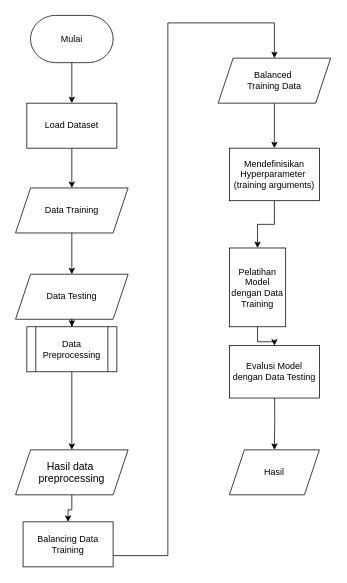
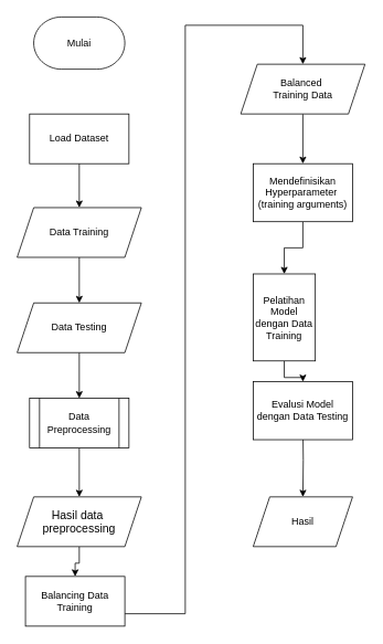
  <mxCell id="0" />
  <mxCell id="1" parent="0" />
  <mxCell id="2" value="" style="edgeStyle=orthogonalEdgeStyle;rounded=0;orthogonalLoop=1;jettySize=auto;html=1;" edge="1" parent="1" source="3" target="9"><mxGeometry relative="1" as="geometry" /></mxCell>
  <mxCell id="3" value="Data Training&lt;span style=&quot;color: rgba(0, 0, 0, 0); font-family: monospace; font-size: 0px; text-align: start; text-wrap: nowrap;&quot;&gt;%3CmxGraphModel%3E%3Croot%3E%3CmxCell%20id%3D%220%22%2F%3E%3CmxCell%20id%3D%221%22%20parent%3D%220%22%2F%3E%3CmxCell%20id%3D%222%22%20value%3D%22Perancangan%20model%26lt%3Bdiv%26gt%3B(menentukan%20hyperparameter)%26lt%3B%2Fdiv%26gt%3B%22%20style%3D%22rounded%3D0%3BwhiteSpace%3Dwrap%3Bhtml%3D1%3B%22%20vertex%3D%221%22%20parent%3D%221%22%3E%3CmxGeometry%20x%3D%22-780%22%20y%3D%22364.5%22%20width%3D%22120%22%20height%3D%2260%22%20as%3D%22geometry%22%2F%3E%3C%2FmxCell%3E%3C%2Froot%3E%3C%2FmxGraphModel%3E&lt;/span&gt;" style="shape=parallelogram;perimeter=parallelogramPerimeter;whiteSpace=wrap;html=1;fixedSize=1;" parent="1" vertex="1"><mxGeometry x="20" y="250" width="150" height="60" as="geometry" /></mxCell>
- <mxCell id="4" value="" style="edgeStyle=orthogonalEdgeStyle;rounded=0;orthogonalLoop=1;jettySize=auto;html=1;" parent="1" source="5" target="7" edge="1"><mxGeometry relative="1" as="geometry" /></mxCell>
  <mxCell id="5" value="Mulai" style="fixedSize=1;html=1;shape=mxgraph.flowchart.terminator;whiteSpace=wrap;" parent="1" vertex="1"><mxGeometry x="40" y="20" width="110" height="63" as="geometry" /></mxCell>
  <mxCell id="6" style="edgeStyle=orthogonalEdgeStyle;rounded=0;orthogonalLoop=1;jettySize=auto;html=1;" parent="1" source="7" target="3" edge="1"><mxGeometry relative="1" as="geometry" /></mxCell>
  <mxCell id="7" value="Load Dataset" style="rounded=0;whiteSpace=wrap;html=1;" parent="1" vertex="1"><mxGeometry x="35" y="137" width="120" height="60" as="geometry" /></mxCell>
  <mxCell id="8" value="" style="edgeStyle=orthogonalEdgeStyle;rounded=0;orthogonalLoop=1;jettySize=auto;html=1;" edge="1" parent="1" source="9" target="23"><mxGeometry relative="1" as="geometry" /></mxCell>
  <mxCell id="9" value="Data Testing" style="shape=parallelogram;perimeter=parallelogramPerimeter;whiteSpace=wrap;html=1;fixedSize=1;" parent="1" vertex="1"><mxGeometry x="20" y="365" width="150" height="60" as="geometry" /></mxCell>
  <mxCell id="10" style="edgeStyle=orthogonalEdgeStyle;rounded=0;orthogonalLoop=1;jettySize=auto;html=1;" edge="1" parent="1" source="11" target="13"><mxGeometry relative="1" as="geometry" /></mxCell>
  <mxCell id="11" value="&lt;font style=&quot;font-size: 14px;&quot;&gt;Hasil data&amp;nbsp;&lt;/font&gt;&lt;div style=&quot;font-size: 14px;&quot;&gt;&lt;font style=&quot;font-size: 14px;&quot;&gt;preprocessing&lt;/font&gt;&lt;/div&gt;" style="shape=parallelogram;perimeter=parallelogramPerimeter;whiteSpace=wrap;html=1;fixedSize=1;" parent="1" vertex="1"><mxGeometry x="20" y="599" width="150" height="60" as="geometry" /></mxCell>
  <mxCell id="12" style="edgeStyle=orthogonalEdgeStyle;rounded=0;orthogonalLoop=1;jettySize=auto;html=1;entryX=0.5;entryY=0;entryDx=0;entryDy=0;" edge="1" parent="1" source="13" target="15"><mxGeometry relative="1" as="geometry"><Array as="points"><mxPoint x="223" y="740" /><mxPoint x="223" y="30" /><mxPoint x="365" y="30" /></Array></mxGeometry></mxCell>
  <mxCell id="13" value="Balancing Data Training" style="rounded=0;whiteSpace=wrap;html=1;" parent="1" vertex="1"><mxGeometry x="30" y="695" width="120" height="60" as="geometry" /></mxCell>
  <mxCell id="14" value="" style="edgeStyle=orthogonalEdgeStyle;rounded=0;orthogonalLoop=1;jettySize=auto;html=1;" edge="1" parent="1" source="15" target="17"><mxGeometry relative="1" as="geometry" /></mxCell>
  <mxCell id="15" value="Balanced&amp;nbsp;&lt;div&gt;Training Data&lt;/div&gt;" style="shape=parallelogram;perimeter=parallelogramPerimeter;whiteSpace=wrap;html=1;fixedSize=1;" parent="1" vertex="1"><mxGeometry x="290" y="77" width="150" height="60" as="geometry" /></mxCell>
  <mxCell id="16" value="" style="edgeStyle=orthogonalEdgeStyle;rounded=0;orthogonalLoop=1;jettySize=auto;html=1;" parent="1" source="17" target="19" edge="1"><mxGeometry relative="1" as="geometry" /></mxCell>
  <mxCell id="17" value="Mendefinisikan Hyperparameter&amp;nbsp;&lt;div&gt;(training arguments)&lt;/div&gt;" style="whiteSpace=wrap;html=1;rounded=0;" parent="1" vertex="1"><mxGeometry x="305" y="197" width="120" height="70" as="geometry" /></mxCell>
  <mxCell id="18" value="" style="edgeStyle=orthogonalEdgeStyle;rounded=0;orthogonalLoop=1;jettySize=auto;html=1;" parent="1" source="19" target="21" edge="1"><mxGeometry relative="1" as="geometry" /></mxCell>
  <mxCell id="19" value="Pelatihan Model dengan Data Training" style="whiteSpace=wrap;html=1;rounded=0;" parent="1" vertex="1"><mxGeometry x="305" y="330" width="75" height="105" as="geometry" /></mxCell>
  <mxCell id="20" value="" style="edgeStyle=orthogonalEdgeStyle;rounded=0;orthogonalLoop=1;jettySize=auto;html=1;" parent="1" target="24" edge="1"><mxGeometry relative="1" as="geometry"><mxPoint x="365" y="509" as="sourcePoint" /></mxGeometry></mxCell>
  <mxCell id="21" value="Evalusi Model dengan Data Testing" style="whiteSpace=wrap;html=1;rounded=0;" parent="1" vertex="1"><mxGeometry x="305" y="460" width="120" height="70" as="geometry" /></mxCell>
  <mxCell id="22" value="" style="edgeStyle=orthogonalEdgeStyle;rounded=0;orthogonalLoop=1;jettySize=auto;html=1;" edge="1" parent="1" source="23" target="11"><mxGeometry relative="1" as="geometry" /></mxCell>
- <mxCell id="23" value="Data Preprocessing" style="shape=process;whiteSpace=wrap;html=1;backgroundOutline=1;" parent="1" vertex="1"><mxGeometry x="35" y="435" width="120" height="60" as="geometry" /></mxCell>
+ <mxCell id="23" value="Data Preprocessing" style="shape=process;whiteSpace=wrap;html=1;backgroundOutline=1;" parent="1" vertex="1"><mxGeometry x="35" y="480" width="120" height="60" as="geometry" /></mxCell>
  <mxCell id="24" value="Hasil" style="shape=parallelogram;perimeter=parallelogramPerimeter;whiteSpace=wrap;html=1;fixedSize=1;rounded=0;" parent="1" vertex="1"><mxGeometry x="305" y="599" width="120" height="60" as="geometry" /></mxCell>
